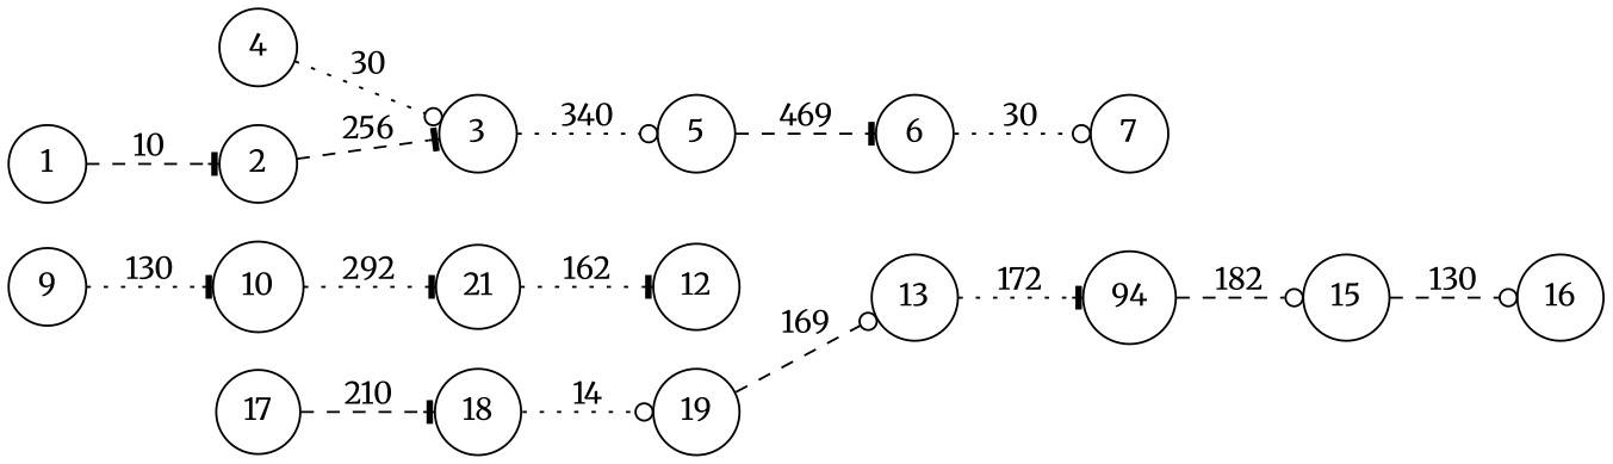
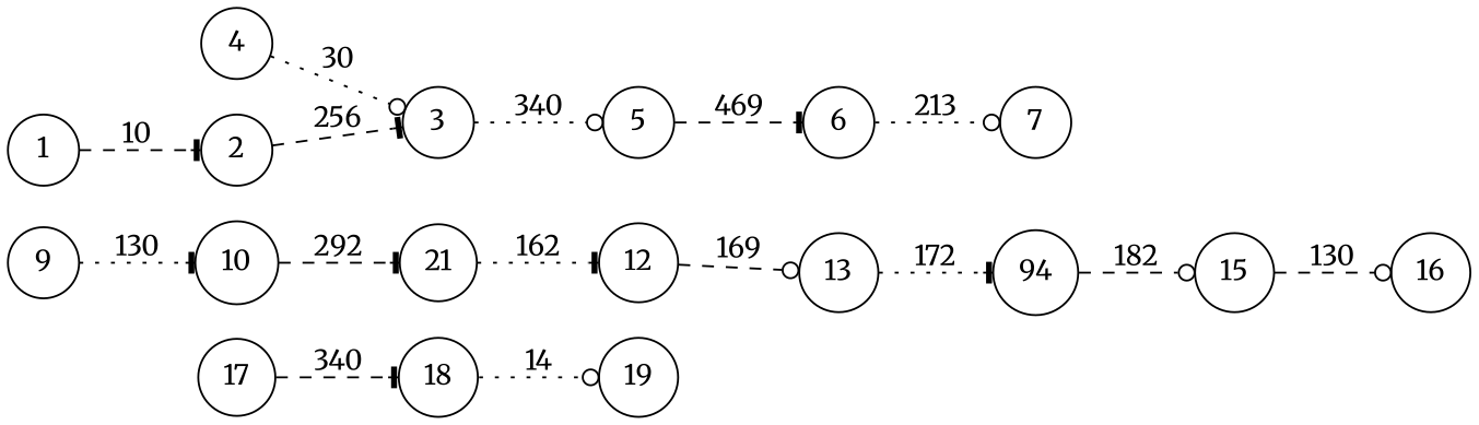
  digraph {
    fontname=Merriweather
    rankdir=LR
    node [fontname=Merriweather shape=circle]
    edge [arrowhead=tee fontname=Merriweather style=dashed]
    18
    19
    17
    15
    16
    n6 [label=94]
    13
    12
    n9 [label=21]
    9
    10
    6
    7
    4
    3
    5
    1
    2
    18 -> 19 [arrowhead=odot label=14 style=dotted]
-   17 -> 18 [label=210]
+   17 -> 18 [label=340]
    15 -> 16 [arrowhead=odot label=130]
    n6 -> 15 [arrowhead=odot label=182]
    13 -> n6 [label=172 style=dotted]
-   19 -> 13 [arrowhead=odot label=169]
+   12 -> 13 [arrowhead=odot label=169]
    n9 -> 12 [label=162 style=dotted]
    9 -> 10 [label=130 style=dotted]
-   10 -> n9 [label=292 style=dotted]
-   6 -> 7 [arrowhead=odot label=30 style=dotted]
+   10 -> n9 [label=292]
+   6 -> 7 [arrowhead=odot label=213 style=dotted]
    4 -> 3 [arrowhead=odot label=30 style=dotted]
    3 -> 5 [arrowhead=odot label=340 style=dotted]
    5 -> 6 [label=469]
    1 -> 2 [label=10]
    2 -> 3 [label=256]
  }
